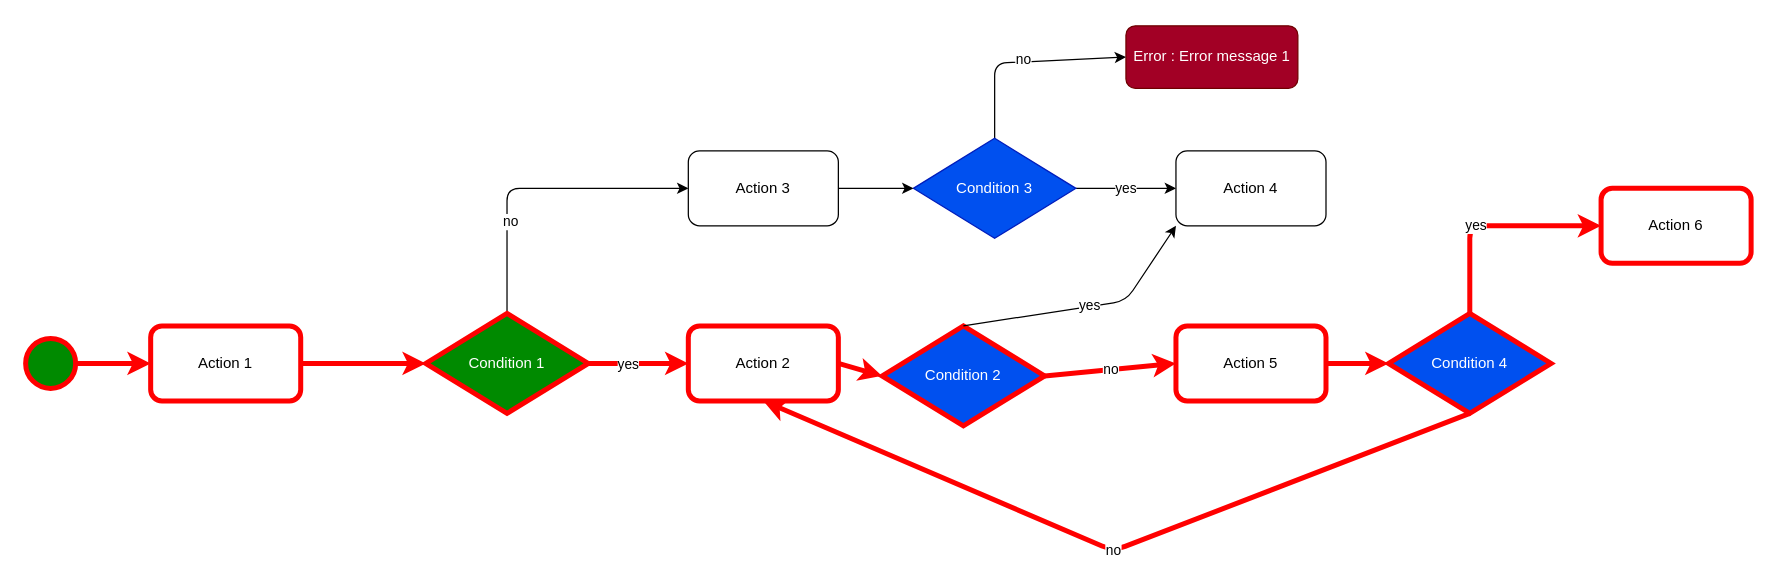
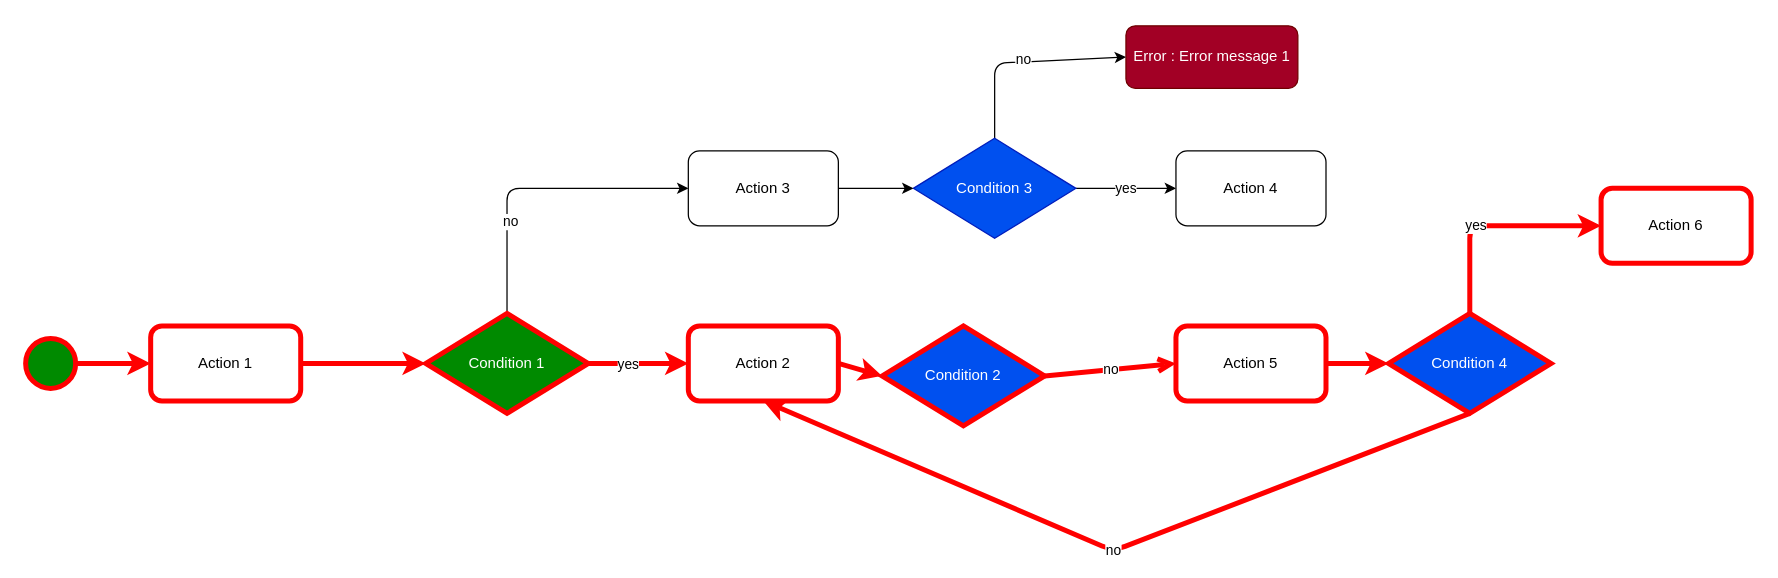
  <mxCell id="0" style="" />
  <mxCell id="1" style="" parent="0" />
  <mxCell id="2" style="edgeStyle=none;html=1;exitX=1;exitY=0.5;exitDx=0;exitDy=0;entryX=0;entryY=0.5;entryDx=0;entryDy=0;strokeColor=#FF0000;strokeWidth=4;" parent="1" source="3" target="8" edge="1"><mxGeometry relative="1" as="geometry" /></mxCell>
  <mxCell id="3" value="Action 1" style="rounded=1;whiteSpace=wrap;html=1;strokeColor=#FF0000;strokeWidth=4;" parent="1" vertex="1"><mxGeometry x="120" y="260" width="120" height="60" as="geometry" /></mxCell>
  <mxCell id="4" style="edgeStyle=none;html=1;exitX=0.5;exitY=0;exitDx=0;exitDy=0;entryX=0;entryY=0.5;entryDx=0;entryDy=0;" parent="1" source="8" target="16" edge="1"><mxGeometry relative="1" as="geometry"><mxPoint x="510" y="135" as="targetPoint" /><Array as="points"><mxPoint x="405" y="150" /></Array></mxGeometry></mxCell>
  <mxCell id="5" value="no" style="edgeLabel;html=1;align=center;verticalAlign=middle;resizable=0;points=[];" parent="4" vertex="1" connectable="0"><mxGeometry x="-0.4" y="-1" relative="1" as="geometry"><mxPoint x="1" as="offset" /></mxGeometry></mxCell>
  <mxCell id="6" style="edgeStyle=none;html=1;exitX=1;exitY=0.5;exitDx=0;exitDy=0;entryX=0;entryY=0.5;entryDx=0;entryDy=0;strokeColor=#FF0000;strokeWidth=4;" parent="1" source="8" target="9" edge="1"><mxGeometry relative="1" as="geometry"><mxPoint x="580" y="390" as="targetPoint" /></mxGeometry></mxCell>
  <mxCell id="7" value="yes" style="edgeLabel;html=1;align=center;verticalAlign=middle;resizable=0;points=[];rotation=0;" parent="6" vertex="1" connectable="0"><mxGeometry x="0.356" y="-1" relative="1" as="geometry"><mxPoint x="-23" y="-1" as="offset" /></mxGeometry></mxCell>
  <mxCell id="8" value="Condition 1" style="rhombus;whiteSpace=wrap;html=1;fillColor=#008a00;fontColor=#ffffff;strokeColor=#FF0000;strokeWidth=4;" parent="1" vertex="1"><mxGeometry x="340" y="250" width="130" height="80" as="geometry" /></mxCell>
  <mxCell id="9" value="Action 2" style="rounded=1;whiteSpace=wrap;html=1;strokeColor=#FF0000;strokeWidth=4;" parent="1" vertex="1"><mxGeometry x="550" y="260" width="120" height="60" as="geometry" /></mxCell>
  <mxCell id="10" style="edgeStyle=none;html=1;exitX=1;exitY=0.5;exitDx=0;exitDy=0;entryX=0;entryY=0.5;entryDx=0;entryDy=0;strokeColor=#FF0000;strokeWidth=4;" parent="1" source="11" target="3" edge="1"><mxGeometry relative="1" as="geometry" /></mxCell>
  <mxCell id="11" value="" style="ellipse;whiteSpace=wrap;html=1;aspect=fixed;fillColor=#008a00;fontColor=#ffffff;strokeColor=#FF0000;strokeWidth=4;" parent="1" vertex="1"><mxGeometry x="20" y="270" width="40" height="40" as="geometry" /></mxCell>
- <mxCell id="12" value="no" style="edgeStyle=none;html=1;exitX=1;exitY=0.5;exitDx=0;exitDy=0;entryX=0;entryY=0.5;entryDx=0;entryDy=0;strokeColor=#FF0000;strokeWidth=4;" parent="1" source="13" target="25" edge="1"><mxGeometry relative="1" as="geometry" /></mxCell>
+ <mxCell id="12" value="no" style="edgeStyle=none;html=1;exitX=1;exitY=0.5;exitDx=0;exitDy=0;entryX=0;entryY=0.5;entryDx=0;entryDy=0;strokeColor=#FF0000;strokeWidth=4;endArrow=open;" parent="1" source="13" target="25" edge="1"><mxGeometry relative="1" as="geometry" /></mxCell>
  <mxCell id="13" value="Condition 2" style="rhombus;whiteSpace=wrap;html=1;fillColor=#0050ef;fontColor=#ffffff;strokeColor=#FF0000;strokeWidth=4;" parent="1" vertex="1"><mxGeometry x="705" y="260" width="130" height="80" as="geometry" /></mxCell>
  <mxCell id="14" style="edgeStyle=none;html=1;entryX=0;entryY=0.5;entryDx=0;entryDy=0;exitX=1;exitY=0.5;exitDx=0;exitDy=0;strokeColor=#FF0000;strokeWidth=4;" parent="1" source="9" target="13" edge="1"><mxGeometry relative="1" as="geometry"><mxPoint x="510" y="330" as="sourcePoint" /><mxPoint x="350" y="300" as="targetPoint" /></mxGeometry></mxCell>
  <mxCell id="15" value="Error : Error message 1" style="rounded=1;whiteSpace=wrap;html=1;fillColor=#a20025;fontColor=#ffffff;strokeColor=#6F0000;" parent="1" vertex="1"><mxGeometry x="900" y="20" width="137.5" height="50" as="geometry" /></mxCell>
  <mxCell id="16" value="Action 3" style="rounded=1;whiteSpace=wrap;html=1;" parent="1" vertex="1"><mxGeometry x="550" y="120" width="120" height="60" as="geometry" /></mxCell>
  <mxCell id="17" style="edgeStyle=none;html=1;exitX=0.5;exitY=0;exitDx=0;exitDy=0;entryX=0;entryY=0.5;entryDx=0;entryDy=0;" parent="1" source="20" target="15" edge="1"><mxGeometry relative="1" as="geometry"><Array as="points"><mxPoint x="795" y="50" /></Array></mxGeometry></mxCell>
  <mxCell id="18" value="no" style="edgeLabel;html=1;align=center;verticalAlign=middle;resizable=0;points=[];" parent="17" vertex="1" connectable="0"><mxGeometry x="0.007" y="2" relative="1" as="geometry"><mxPoint as="offset" /></mxGeometry></mxCell>
  <mxCell id="19" value="yes" style="edgeStyle=none;html=1;exitX=1;exitY=0.5;exitDx=0;exitDy=0;entryX=0;entryY=0.5;entryDx=0;entryDy=0;" parent="1" source="20" target="22" edge="1"><mxGeometry relative="1" as="geometry"><Array as="points"><mxPoint x="910" y="150" /></Array></mxGeometry></mxCell>
  <mxCell id="20" value="Condition 3" style="rhombus;whiteSpace=wrap;html=1;fillColor=#0050ef;fontColor=#ffffff;strokeColor=#001DBC;" parent="1" vertex="1"><mxGeometry x="730" y="110" width="130" height="80" as="geometry" /></mxCell>
  <mxCell id="21" style="edgeStyle=none;html=1;entryX=0;entryY=0.5;entryDx=0;entryDy=0;exitX=1;exitY=0.5;exitDx=0;exitDy=0;" parent="1" source="16" target="20" edge="1"><mxGeometry relative="1" as="geometry"><mxPoint x="680" y="300" as="sourcePoint" /><mxPoint x="740" y="300" as="targetPoint" /></mxGeometry></mxCell>
  <mxCell id="22" value="Action 4" style="rounded=1;whiteSpace=wrap;html=1;" parent="1" vertex="1"><mxGeometry x="940" y="120" width="120" height="60" as="geometry" /></mxCell>
- <mxCell id="23" value="yes" style="edgeStyle=none;html=1;exitX=0.5;exitY=0;exitDx=0;exitDy=0;entryX=0;entryY=1;entryDx=0;entryDy=0;" parent="1" source="13" target="22" edge="1"><mxGeometry relative="1" as="geometry"><mxPoint x="870" y="160" as="sourcePoint" /><mxPoint x="950" y="160" as="targetPoint" /><Array as="points"><mxPoint x="900" y="240" /></Array></mxGeometry></mxCell>
  <mxCell id="24" style="edgeStyle=none;html=1;exitX=1;exitY=0.5;exitDx=0;exitDy=0;entryX=0;entryY=0.5;entryDx=0;entryDy=0;strokeColor=#FF0000;strokeWidth=4;" parent="1" source="25" target="28" edge="1"><mxGeometry relative="1" as="geometry" /></mxCell>
  <mxCell id="25" value="Action 5" style="rounded=1;whiteSpace=wrap;html=1;strokeColor=#FF0000;strokeWidth=4;" parent="1" vertex="1"><mxGeometry x="940" y="260" width="120" height="60" as="geometry" /></mxCell>
  <mxCell id="26" value="yes" style="edgeStyle=none;html=1;exitX=0.5;exitY=0;exitDx=0;exitDy=0;entryX=0;entryY=0.5;entryDx=0;entryDy=0;strokeColor=#FF0000;strokeWidth=4;" parent="1" source="28" target="29" edge="1"><mxGeometry x="-0.143" relative="1" as="geometry"><mxPoint as="offset" /><Array as="points"><mxPoint x="1175" y="180" /></Array></mxGeometry></mxCell>
  <mxCell id="27" value="no" style="edgeStyle=none;html=1;exitX=0.5;exitY=1;exitDx=0;exitDy=0;entryX=0.5;entryY=1;entryDx=0;entryDy=0;strokeColor=#FF0000;strokeWidth=4;" parent="1" source="28" target="9" edge="1"><mxGeometry relative="1" as="geometry"><Array as="points"><mxPoint x="890" y="440" /></Array></mxGeometry></mxCell>
  <mxCell id="28" value="Condition 4" style="rhombus;whiteSpace=wrap;html=1;fillColor=#0050ef;fontColor=#ffffff;strokeColor=#FF0000;strokeWidth=4;" parent="1" vertex="1"><mxGeometry x="1110" y="250" width="130" height="80" as="geometry" /></mxCell>
  <mxCell id="29" value="Action 6" style="rounded=1;whiteSpace=wrap;html=1;strokeColor=#FF0000;strokeWidth=4;" parent="1" vertex="1"><mxGeometry x="1280" y="150" width="120" height="60" as="geometry" /></mxCell>
